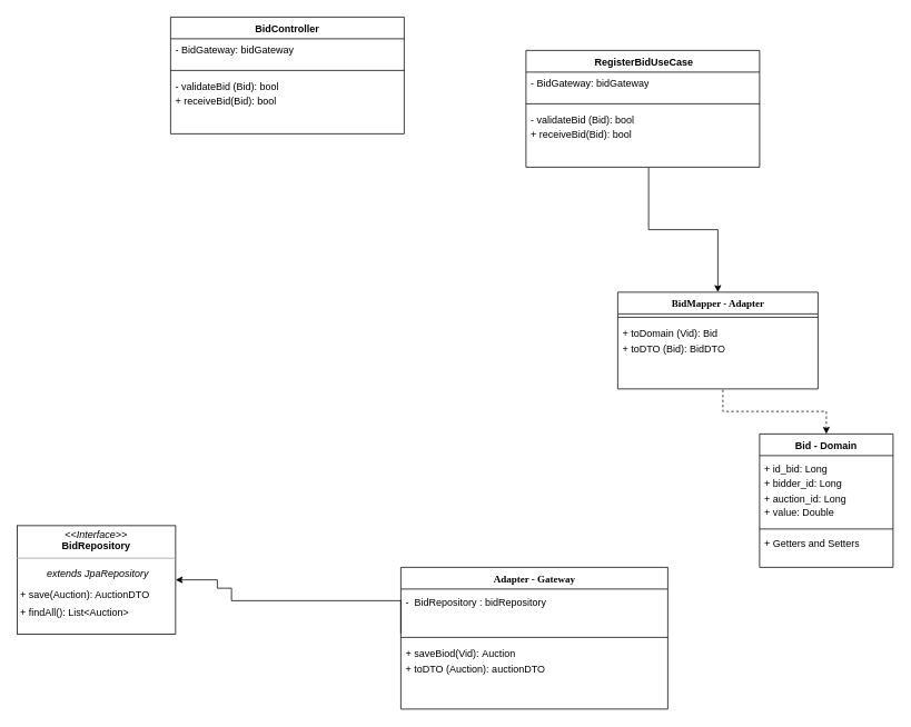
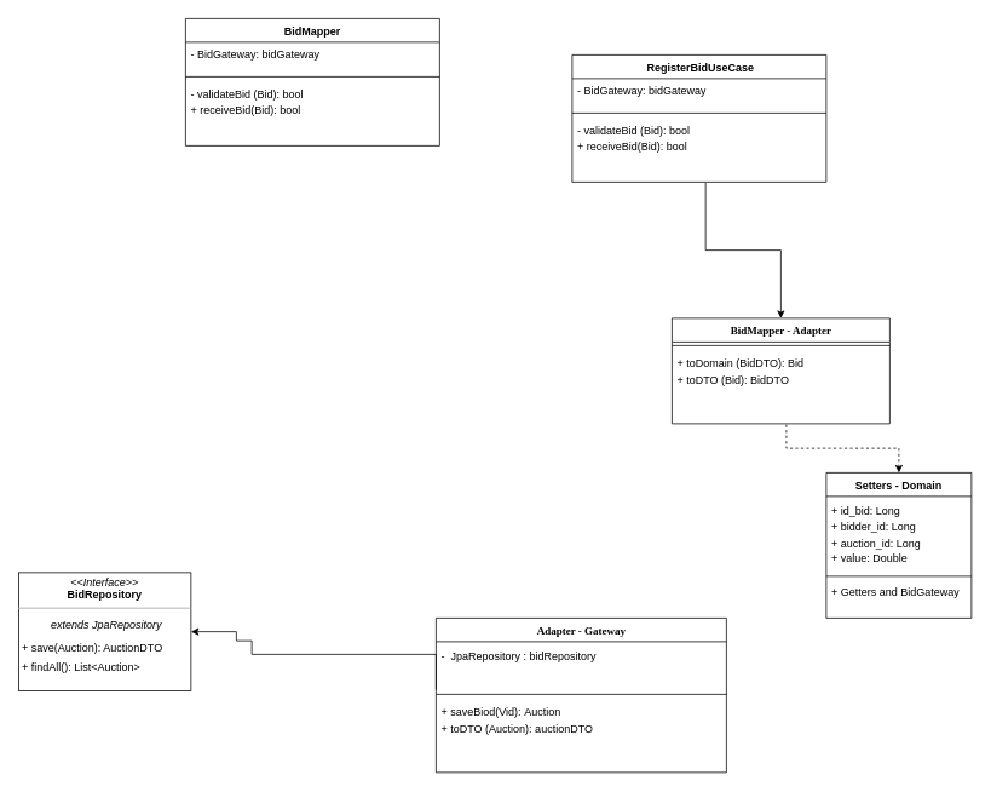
  <mxCell id="0" />
  <mxCell id="1" parent="0" />
- <mxCell id="2" value="Bid - Domain" style="swimlane;fontStyle=1;align=center;verticalAlign=top;childLayout=stackLayout;horizontal=1;startSize=26;horizontalStack=0;resizeParent=1;resizeParentMax=0;resizeLast=0;collapsible=1;marginBottom=0;whiteSpace=wrap;html=1;" vertex="1" parent="1"><mxGeometry x="910" y="520" width="160" height="160" as="geometry" /></mxCell>
+ <mxCell id="2" value="Setters - Domain" style="swimlane;fontStyle=1;align=center;verticalAlign=top;childLayout=stackLayout;horizontal=1;startSize=26;horizontalStack=0;resizeParent=1;resizeParentMax=0;resizeLast=0;collapsible=1;marginBottom=0;whiteSpace=wrap;html=1;" vertex="1" parent="1"><mxGeometry x="910" y="520" width="160" height="160" as="geometry" /></mxCell>
  <mxCell id="3" value="&lt;div style=&quot;line-height: 150%;&quot;&gt;+ id_bid: Long&lt;/div&gt;&lt;div style=&quot;line-height: 150%;&quot;&gt;+&amp;nbsp;&lt;span style=&quot;background-color: initial;&quot;&gt;bidder_id: Long&lt;/span&gt;&lt;/div&gt;&lt;div style=&quot;line-height: 150%;&quot;&gt;+ auction_id: Long&lt;/div&gt;+ value: Double" style="text;strokeColor=none;fillColor=none;align=left;verticalAlign=top;spacingLeft=4;spacingRight=4;overflow=hidden;rotatable=0;points=[[0,0.5],[1,0.5]];portConstraint=eastwest;whiteSpace=wrap;html=1;" vertex="1" parent="2"><mxGeometry y="26" width="160" height="84" as="geometry" /></mxCell>
  <mxCell id="4" value="" style="line;strokeWidth=1;fillColor=none;align=left;verticalAlign=middle;spacingTop=-1;spacingLeft=3;spacingRight=3;rotatable=0;labelPosition=right;points=[];portConstraint=eastwest;strokeColor=inherit;" vertex="1" parent="2"><mxGeometry y="110" width="160" height="8" as="geometry" /></mxCell>
- <mxCell id="5" value="+ Getters and Setters" style="text;strokeColor=none;fillColor=none;align=left;verticalAlign=top;spacingLeft=4;spacingRight=4;overflow=hidden;rotatable=0;points=[[0,0.5],[1,0.5]];portConstraint=eastwest;whiteSpace=wrap;html=1;" vertex="1" parent="2"><mxGeometry y="118" width="160" height="42" as="geometry" /></mxCell>
+ <mxCell id="5" value="+ Getters and BidGateway" style="text;strokeColor=none;fillColor=none;align=left;verticalAlign=top;spacingLeft=4;spacingRight=4;overflow=hidden;rotatable=0;points=[[0,0.5],[1,0.5]];portConstraint=eastwest;whiteSpace=wrap;html=1;" vertex="1" parent="2"><mxGeometry y="118" width="160" height="42" as="geometry" /></mxCell>
  <mxCell id="6" value="&lt;b&gt;&amp;nbsp;RegisterBidUseCase&lt;/b&gt;" style="swimlane;fontStyle=1;align=center;verticalAlign=top;childLayout=stackLayout;horizontal=1;startSize=26;horizontalStack=0;resizeParent=1;resizeParentMax=0;resizeLast=0;collapsible=1;marginBottom=0;whiteSpace=wrap;html=1;" vertex="1" parent="1"><mxGeometry x="630" y="60" width="280" height="140" as="geometry" /></mxCell>
  <mxCell id="7" value="- BidGateway: bidGateway" style="text;strokeColor=none;fillColor=none;align=left;verticalAlign=top;spacingLeft=4;spacingRight=4;overflow=hidden;rotatable=0;points=[[0,0.5],[1,0.5]];portConstraint=eastwest;whiteSpace=wrap;html=1;" vertex="1" parent="6"><mxGeometry y="26" width="280" height="34" as="geometry" /></mxCell>
  <mxCell id="8" value="" style="line;strokeWidth=1;fillColor=none;align=left;verticalAlign=middle;spacingTop=-1;spacingLeft=3;spacingRight=3;rotatable=0;labelPosition=right;points=[];portConstraint=eastwest;strokeColor=inherit;" vertex="1" parent="6"><mxGeometry y="60" width="280" height="8" as="geometry" /></mxCell>
  <mxCell id="9" value="&lt;div style=&quot;line-height: 19.2px;&quot;&gt;&lt;span style=&quot;background-color: initial;&quot;&gt;- validateBid (Bid): bool&lt;/span&gt;&lt;br&gt;&lt;/div&gt;+ receiveBid(Bid): bool" style="text;strokeColor=none;fillColor=none;align=left;verticalAlign=top;spacingLeft=4;spacingRight=4;overflow=hidden;rotatable=0;points=[[0,0.5],[1,0.5]];portConstraint=eastwest;whiteSpace=wrap;html=1;" vertex="1" parent="6"><mxGeometry y="68" width="280" height="72" as="geometry" /></mxCell>
  <mxCell id="10" value="&lt;p style=&quot;margin:0px;margin-top:4px;text-align:center;&quot;&gt;&lt;i&gt;&amp;lt;&amp;lt;Interface&amp;gt;&amp;gt;&lt;/i&gt;&lt;br&gt;&lt;b&gt;BidRepository&lt;/b&gt;&lt;/p&gt;&lt;hr style=&quot;text-align: justify;&quot; size=&quot;1&quot;&gt;&lt;p style=&quot;text-align: center; margin: 0px 0px 0px 4px; line-height: 210%;&quot;&gt;&lt;span style=&quot;background-color: initial;&quot;&gt;&lt;i&gt;extends JpaRepository&lt;/i&gt;&lt;/span&gt;&lt;/p&gt;&lt;p style=&quot;margin: 0px 0px 0px 4px; line-height: 210%;&quot;&gt;&lt;span style=&quot;background-color: initial;&quot;&gt;+ save(Auction): AuctionDTO&lt;/span&gt;&lt;/p&gt;&lt;p style=&quot;margin: 0px 0px 0px 4px; line-height: 160%;&quot;&gt;&lt;span style=&quot;background-color: initial;&quot;&gt;+ findAll():&amp;nbsp;&lt;/span&gt;&lt;span style=&quot;background-color: initial;&quot;&gt;List&amp;lt;Auction&amp;gt;&lt;/span&gt;&lt;span style=&quot;background-color: initial;&quot;&gt;&amp;nbsp;&lt;/span&gt;&lt;span style=&quot;background-color: initial;&quot;&gt;&amp;nbsp;&lt;/span&gt;&lt;/p&gt;" style="verticalAlign=top;align=left;overflow=fill;fontSize=12;fontFamily=Helvetica;html=1;rounded=0;shadow=0;comic=0;labelBackgroundColor=none;strokeWidth=1" vertex="1" parent="1"><mxGeometry x="20" y="630" width="190" height="130" as="geometry" /></mxCell>
  <mxCell id="11" style="edgeStyle=orthogonalEdgeStyle;rounded=0;orthogonalLoop=1;jettySize=auto;html=1;entryX=0.5;entryY=0;entryDx=0;entryDy=0;exitX=0.525;exitY=1.009;exitDx=0;exitDy=0;exitPerimeter=0;dashed=1;" edge="1" parent="1" source="21" target="2"><mxGeometry relative="1" as="geometry"><mxPoint x="766" y="180" as="sourcePoint" /><mxPoint x="690" y="241" as="targetPoint" /></mxGeometry></mxCell>
  <mxCell id="12" value="Adapter - Gateway" style="swimlane;html=1;fontStyle=1;align=center;verticalAlign=top;childLayout=stackLayout;horizontal=1;startSize=26;horizontalStack=0;resizeParent=1;resizeLast=0;collapsible=1;marginBottom=0;swimlaneFillColor=#ffffff;rounded=0;shadow=0;comic=0;labelBackgroundColor=none;strokeWidth=1;fillColor=none;fontFamily=Verdana;fontSize=12" vertex="1" parent="1"><mxGeometry x="480" y="680" width="320" height="170" as="geometry" /></mxCell>
- <mxCell id="13" value="-&amp;nbsp;&lt;b style=&quot;text-align: center; line-height: 150%;&quot;&gt;&amp;nbsp;&lt;/b&gt;&lt;span style=&quot;text-align: center; line-height: 150%;&quot;&gt;BidRepository : b&lt;/span&gt;&lt;span style=&quot;text-align: center; line-height: 150%;&quot;&gt;idRepository&amp;nbsp;&lt;/span&gt;" style="text;html=1;strokeColor=none;fillColor=none;align=left;verticalAlign=top;spacingLeft=4;spacingRight=4;whiteSpace=wrap;overflow=hidden;rotatable=0;points=[[0,0.5],[1,0.5]];portConstraint=eastwest;" vertex="1" parent="12"><mxGeometry y="26" width="320" height="54" as="geometry" /></mxCell>
+ <mxCell id="13" value="-&amp;nbsp;&lt;b style=&quot;text-align: center; line-height: 150%;&quot;&gt;&amp;nbsp;&lt;/b&gt;&lt;span style=&quot;text-align: center; line-height: 150%;&quot;&gt;JpaRepository : b&lt;/span&gt;&lt;span style=&quot;text-align: center; line-height: 150%;&quot;&gt;idRepository&amp;nbsp;&lt;/span&gt;" style="text;html=1;strokeColor=none;fillColor=none;align=left;verticalAlign=top;spacingLeft=4;spacingRight=4;whiteSpace=wrap;overflow=hidden;rotatable=0;points=[[0,0.5],[1,0.5]];portConstraint=eastwest;" vertex="1" parent="12"><mxGeometry y="26" width="320" height="54" as="geometry" /></mxCell>
  <mxCell id="14" value="" style="line;html=1;strokeWidth=1;fillColor=none;align=left;verticalAlign=middle;spacingTop=-1;spacingLeft=3;spacingRight=3;rotatable=0;labelPosition=right;points=[];portConstraint=eastwest;" vertex="1" parent="12"><mxGeometry y="80" width="320" height="8" as="geometry" /></mxCell>
  <mxCell id="15" value="&lt;div style=&quot;line-height: 160%;&quot;&gt;&lt;/div&gt;&lt;div style=&quot;line-height: 150%;&quot;&gt;&lt;div style=&quot;line-height: 18px;&quot;&gt;&lt;span style=&quot;background-color: initial; text-wrap: nowrap;&quot;&gt;+ saveBiod(Vid):&amp;nbsp;&lt;/span&gt;&lt;span style=&quot;background-color: initial; text-wrap: nowrap;&quot;&gt;Auction&lt;/span&gt;&lt;/div&gt;&lt;div style=&quot;line-height: 18px;&quot;&gt;&lt;span style=&quot;background-color: initial; text-wrap: nowrap;&quot;&gt;+ toDTO&amp;nbsp;&lt;/span&gt;&lt;span style=&quot;background-color: initial; text-wrap: nowrap;&quot;&gt;(&lt;/span&gt;&lt;span style=&quot;background-color: initial; text-wrap: nowrap;&quot;&gt;Auction)&lt;/span&gt;&lt;span style=&quot;background-color: initial; text-wrap: nowrap;&quot;&gt;: auctionDTO&lt;/span&gt;&lt;/div&gt;&lt;/div&gt;" style="text;html=1;strokeColor=none;fillColor=none;align=left;verticalAlign=top;spacingLeft=4;spacingRight=4;whiteSpace=wrap;overflow=hidden;rotatable=0;points=[[0,0.5],[1,0.5]];portConstraint=eastwest;" vertex="1" parent="12"><mxGeometry y="88" width="320" height="82" as="geometry" /></mxCell>
- <mxCell id="16" value="&lt;b&gt;BidController&lt;/b&gt;" style="swimlane;fontStyle=1;align=center;verticalAlign=top;childLayout=stackLayout;horizontal=1;startSize=26;horizontalStack=0;resizeParent=1;resizeParentMax=0;resizeLast=0;collapsible=1;marginBottom=0;whiteSpace=wrap;html=1;" vertex="1" parent="1"><mxGeometry x="204" y="20" width="280" height="140" as="geometry" /></mxCell>
+ <mxCell id="16" value="&lt;b&gt;BidMapper&lt;/b&gt;" style="swimlane;fontStyle=1;align=center;verticalAlign=top;childLayout=stackLayout;horizontal=1;startSize=26;horizontalStack=0;resizeParent=1;resizeParentMax=0;resizeLast=0;collapsible=1;marginBottom=0;whiteSpace=wrap;html=1;" vertex="1" parent="1"><mxGeometry x="204" y="20" width="280" height="140" as="geometry" /></mxCell>
  <mxCell id="17" value="- BidGateway: bidGateway" style="text;strokeColor=none;fillColor=none;align=left;verticalAlign=top;spacingLeft=4;spacingRight=4;overflow=hidden;rotatable=0;points=[[0,0.5],[1,0.5]];portConstraint=eastwest;whiteSpace=wrap;html=1;" vertex="1" parent="16"><mxGeometry y="26" width="280" height="34" as="geometry" /></mxCell>
  <mxCell id="18" value="" style="line;strokeWidth=1;fillColor=none;align=left;verticalAlign=middle;spacingTop=-1;spacingLeft=3;spacingRight=3;rotatable=0;labelPosition=right;points=[];portConstraint=eastwest;strokeColor=inherit;" vertex="1" parent="16"><mxGeometry y="60" width="280" height="8" as="geometry" /></mxCell>
  <mxCell id="19" value="&lt;div style=&quot;line-height: 19.2px;&quot;&gt;&lt;span style=&quot;background-color: initial;&quot;&gt;- validateBid (Bid): bool&lt;/span&gt;&lt;br&gt;&lt;/div&gt;+ receiveBid(Bid): bool" style="text;strokeColor=none;fillColor=none;align=left;verticalAlign=top;spacingLeft=4;spacingRight=4;overflow=hidden;rotatable=0;points=[[0,0.5],[1,0.5]];portConstraint=eastwest;whiteSpace=wrap;html=1;" vertex="1" parent="16"><mxGeometry y="68" width="280" height="72" as="geometry" /></mxCell>
  <mxCell id="20" value="" style="edgeStyle=orthogonalEdgeStyle;rounded=0;orthogonalLoop=1;jettySize=auto;html=1;entryX=0.5;entryY=0;entryDx=0;entryDy=0;exitX=0.525;exitY=1.009;exitDx=0;exitDy=0;exitPerimeter=0;" edge="1" parent="1" source="9" target="21"><mxGeometry relative="1" as="geometry"><mxPoint x="777" y="201" as="sourcePoint" /><mxPoint x="990" y="520" as="targetPoint" /></mxGeometry></mxCell>
  <mxCell id="21" value="BidMapper - Adapter" style="swimlane;html=1;fontStyle=1;align=center;verticalAlign=top;childLayout=stackLayout;horizontal=1;startSize=26;horizontalStack=0;resizeParent=1;resizeLast=0;collapsible=1;marginBottom=0;swimlaneFillColor=#ffffff;rounded=0;shadow=0;comic=0;labelBackgroundColor=none;strokeWidth=1;fillColor=none;fontFamily=Verdana;fontSize=12" vertex="1" parent="1"><mxGeometry x="740" y="350" width="240" height="116" as="geometry" /></mxCell>
  <mxCell id="22" value="" style="line;html=1;strokeWidth=1;fillColor=none;align=left;verticalAlign=middle;spacingTop=-1;spacingLeft=3;spacingRight=3;rotatable=0;labelPosition=right;points=[];portConstraint=eastwest;" vertex="1" parent="21"><mxGeometry y="26" width="240" height="8" as="geometry" /></mxCell>
- <mxCell id="23" value="&lt;div style=&quot;line-height: 160%;&quot;&gt;&lt;/div&gt;&lt;div style=&quot;line-height: 150%;&quot;&gt;&lt;div style=&quot;line-height: 18px;&quot;&gt;&lt;span style=&quot;background-color: initial; text-wrap: nowrap;&quot;&gt;+ toDomain (&lt;/span&gt;&lt;span style=&quot;text-wrap: nowrap; background-color: initial;&quot;&gt;Vid)&lt;/span&gt;&lt;span style=&quot;background-color: initial; text-wrap: nowrap;&quot;&gt;: Bid&lt;/span&gt;&lt;/div&gt;&lt;div style=&quot;line-height: 18px;&quot;&gt;&lt;span style=&quot;background-color: initial; text-wrap: nowrap;&quot;&gt;+ toDTO&amp;nbsp;&lt;/span&gt;&lt;span style=&quot;background-color: initial; text-wrap: nowrap;&quot;&gt;(&lt;/span&gt;&lt;span style=&quot;background-color: initial; text-wrap: nowrap;&quot;&gt;Bid)&lt;/span&gt;&lt;span style=&quot;background-color: initial; text-wrap: nowrap;&quot;&gt;: BidDTO&lt;/span&gt;&lt;/div&gt;&lt;/div&gt;" style="text;html=1;strokeColor=none;fillColor=none;align=left;verticalAlign=top;spacingLeft=4;spacingRight=4;whiteSpace=wrap;overflow=hidden;rotatable=0;points=[[0,0.5],[1,0.5]];portConstraint=eastwest;" vertex="1" parent="21"><mxGeometry y="34" width="240" height="82" as="geometry" /></mxCell>
+ <mxCell id="23" value="&lt;div style=&quot;line-height: 160%;&quot;&gt;&lt;/div&gt;&lt;div style=&quot;line-height: 150%;&quot;&gt;&lt;div style=&quot;line-height: 18px;&quot;&gt;&lt;span style=&quot;background-color: initial; text-wrap: nowrap;&quot;&gt;+ toDomain (&lt;/span&gt;&lt;span style=&quot;text-wrap: nowrap; background-color: initial;&quot;&gt;BidDTO)&lt;/span&gt;&lt;span style=&quot;background-color: initial; text-wrap: nowrap;&quot;&gt;: Bid&lt;/span&gt;&lt;/div&gt;&lt;div style=&quot;line-height: 18px;&quot;&gt;&lt;span style=&quot;background-color: initial; text-wrap: nowrap;&quot;&gt;+ toDTO&amp;nbsp;&lt;/span&gt;&lt;span style=&quot;background-color: initial; text-wrap: nowrap;&quot;&gt;(&lt;/span&gt;&lt;span style=&quot;background-color: initial; text-wrap: nowrap;&quot;&gt;Bid)&lt;/span&gt;&lt;span style=&quot;background-color: initial; text-wrap: nowrap;&quot;&gt;: BidDTO&lt;/span&gt;&lt;/div&gt;&lt;/div&gt;" style="text;html=1;strokeColor=none;fillColor=none;align=left;verticalAlign=top;spacingLeft=4;spacingRight=4;whiteSpace=wrap;overflow=hidden;rotatable=0;points=[[0,0.5],[1,0.5]];portConstraint=eastwest;" vertex="1" parent="21"><mxGeometry y="34" width="240" height="82" as="geometry" /></mxCell>
  <mxCell id="24" value="" style="edgeStyle=orthogonalEdgeStyle;rounded=0;orthogonalLoop=1;jettySize=auto;html=1;entryX=1;entryY=0.5;entryDx=0;entryDy=0;" edge="1" parent="1" target="10"><mxGeometry relative="1" as="geometry"><mxPoint x="480" y="759" as="sourcePoint" /><mxPoint x="227" y="700" as="targetPoint" /><Array as="points"><mxPoint x="480" y="720" /><mxPoint x="277" y="720" /><mxPoint x="277" y="705" /><mxPoint x="260" y="705" /><mxPoint x="260" y="695" /></Array></mxGeometry></mxCell>
